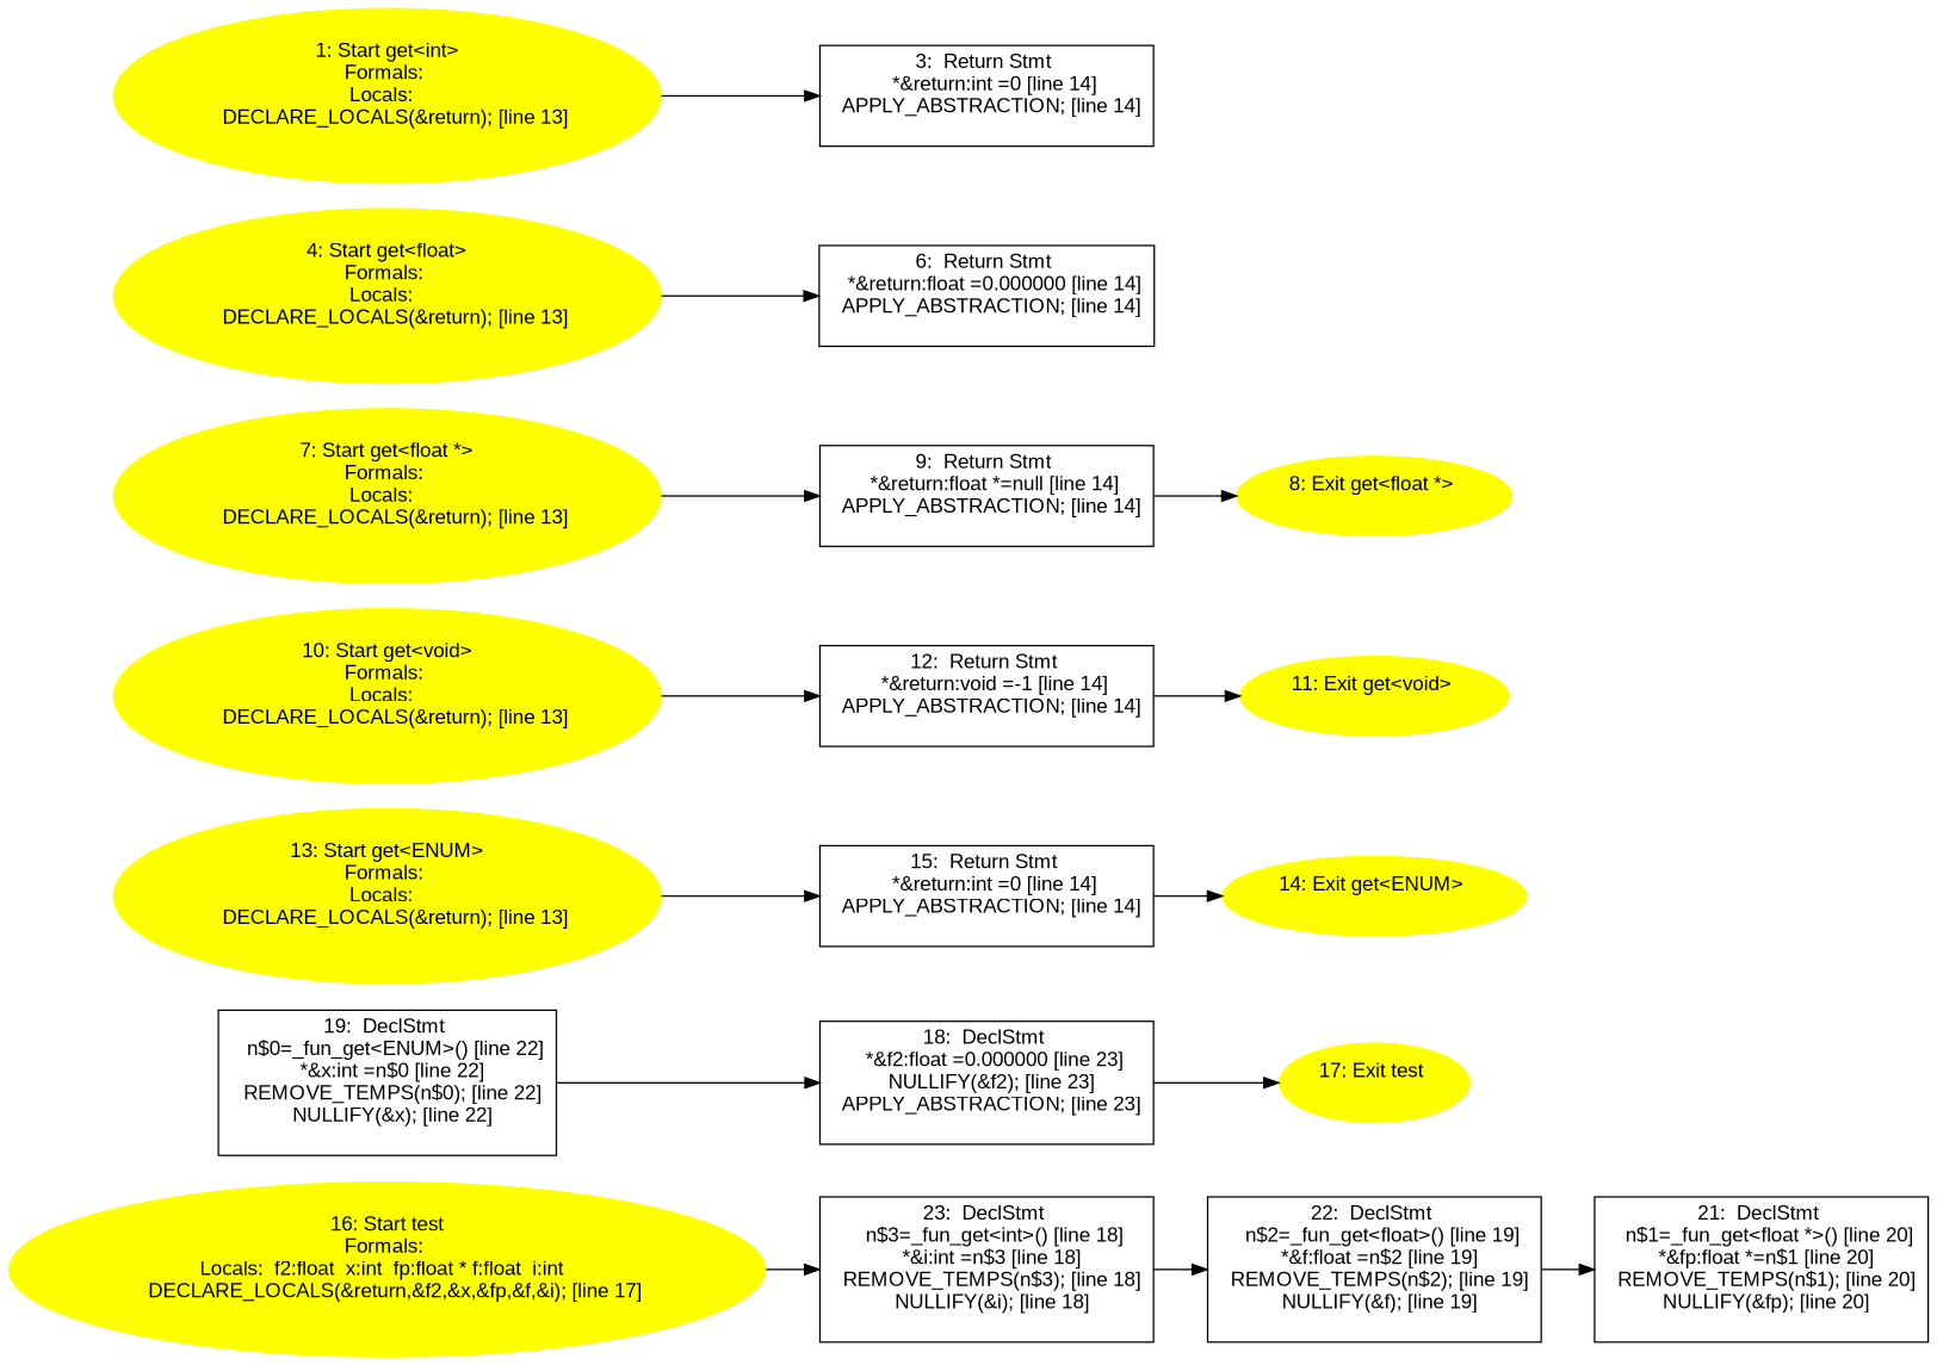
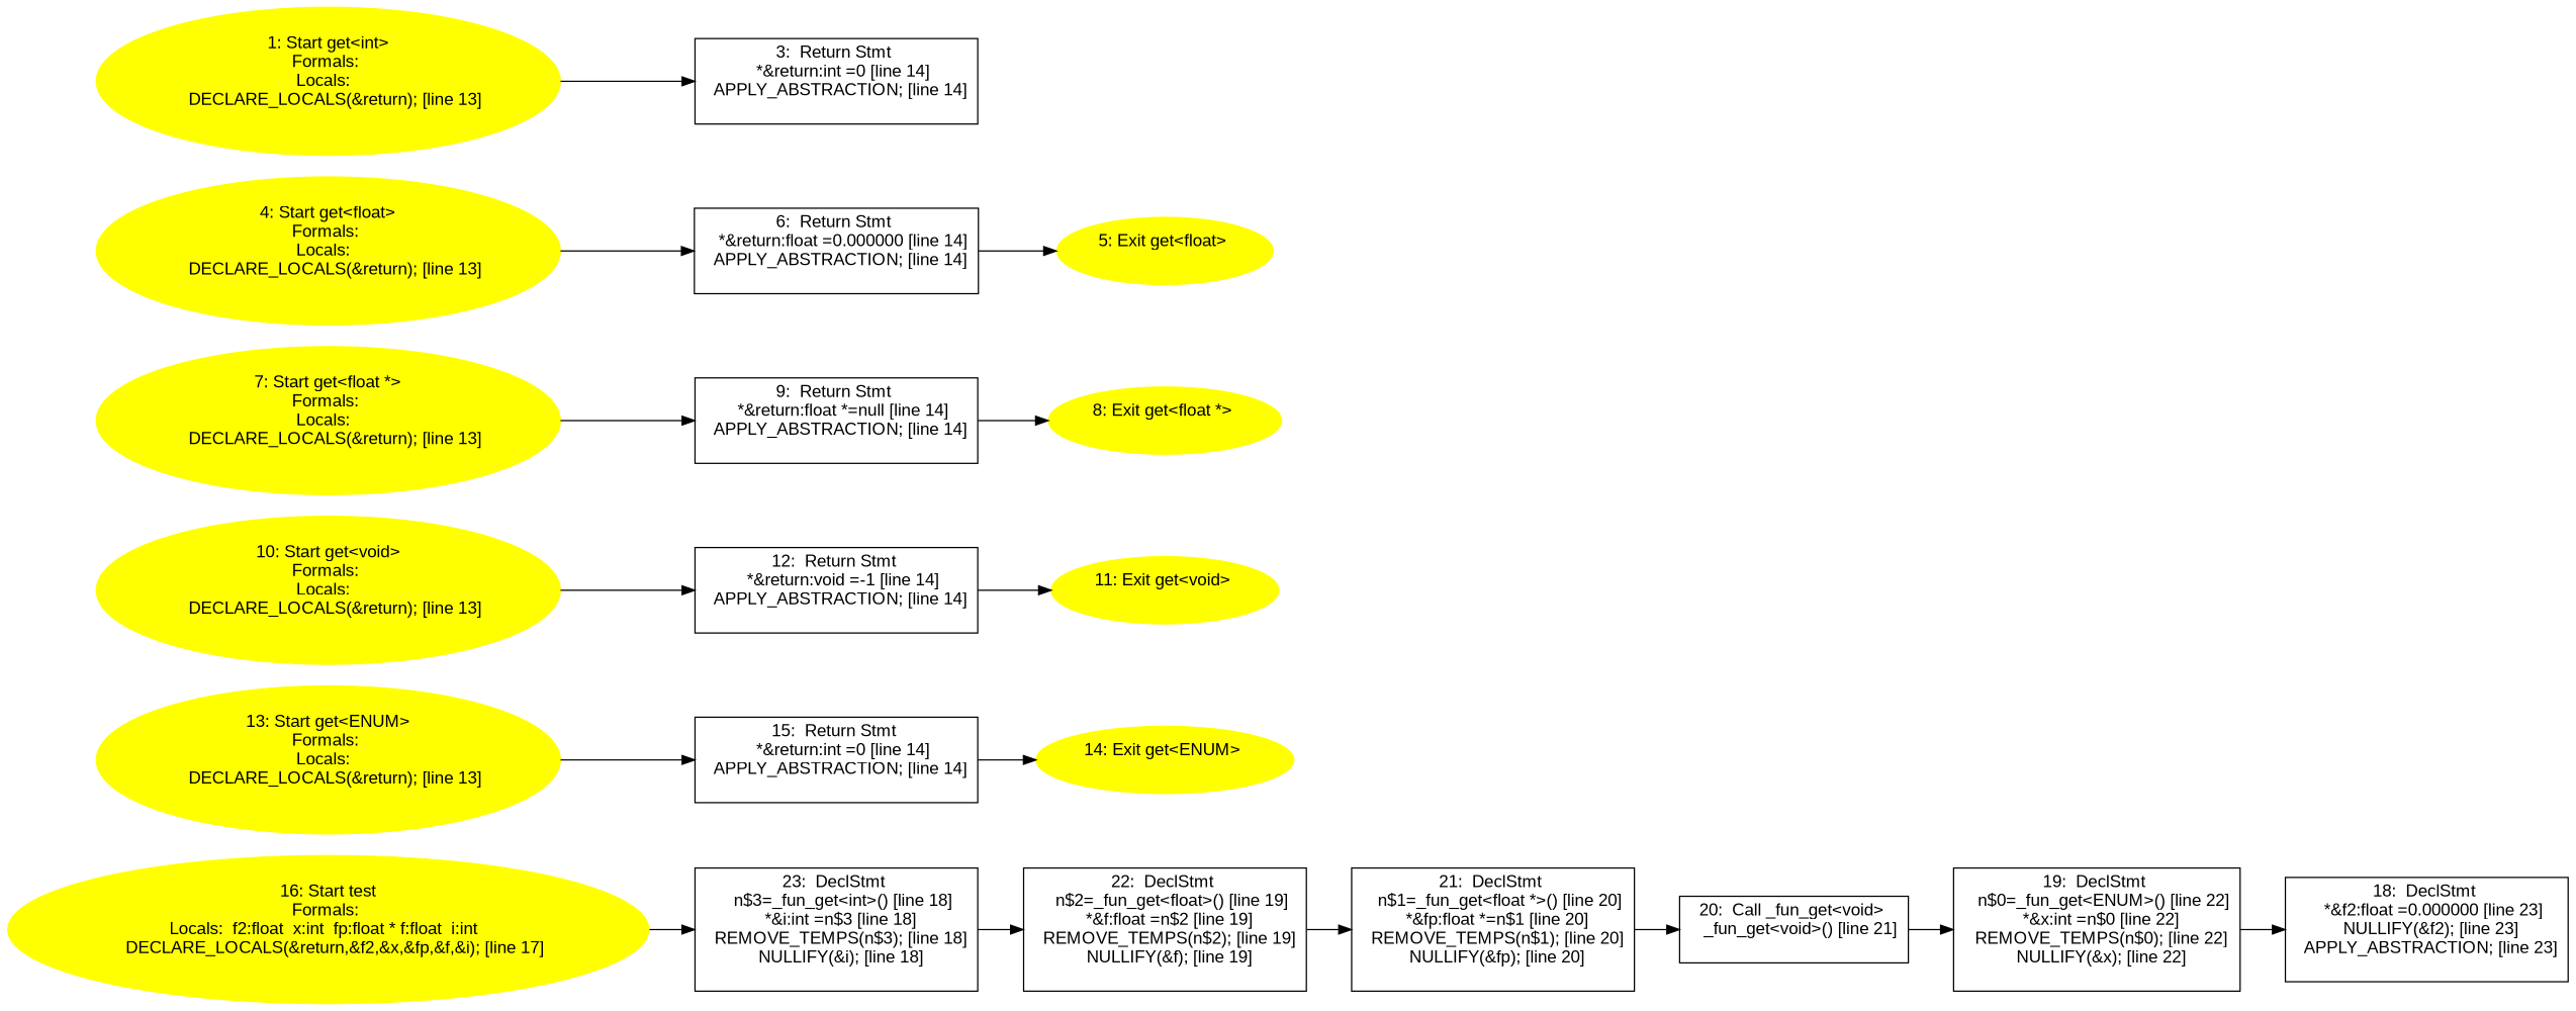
  digraph {
    fontname="Liberation Sans"
    rankdir=LR
    node [fontname="Liberation Sans"]
    edge [fontname="Liberation Sans"]
    n1 [label="23:  DeclStmt \n   n$3=_fun_get<int>() [line 18]\n  *&i:int =n$3 [line 18]\n  REMOVE_TEMPS(n$3); [line 18]\n  NULLIFY(&i); [line 18]\n " shape=box]
    n2 [label="22:  DeclStmt \n   n$2=_fun_get<float>() [line 19]\n  *&f:float =n$2 [line 19]\n  REMOVE_TEMPS(n$2); [line 19]\n  NULLIFY(&f); [line 19]\n " shape=box]
    n3 [label="21:  DeclStmt \n   n$1=_fun_get<float *>() [line 20]\n  *&fp:float *=n$1 [line 20]\n  REMOVE_TEMPS(n$1); [line 20]\n  NULLIFY(&fp); [line 20]\n " shape=box]
+   n4 [label="20:  Call _fun_get<void> \n   _fun_get<void>() [line 21]\n " shape=box]
    n5 [label="19:  DeclStmt \n   n$0=_fun_get<ENUM>() [line 22]\n  *&x:int =n$0 [line 22]\n  REMOVE_TEMPS(n$0); [line 22]\n  NULLIFY(&x); [line 22]\n " shape=box]
    n6 [label="18:  DeclStmt \n   *&f2:float =0.000000 [line 23]\n  NULLIFY(&f2); [line 23]\n  APPLY_ABSTRACTION; [line 23]\n " shape=box]
-   n7 [color=yellow label="17: Exit test \n  " style=filled]
    n8 [color=yellow label="16: Start test\nFormals: \nLocals:  f2:float  x:int  fp:float * f:float  i:int  \n   DECLARE_LOCALS(&return,&f2,&x,&fp,&f,&i); [line 17]\n " style=filled]
    n9 [label="15:  Return Stmt \n   *&return:int =0 [line 14]\n  APPLY_ABSTRACTION; [line 14]\n " shape=box]
    n10 [color=yellow label="14: Exit get<ENUM> \n  " style=filled]
    n11 [color=yellow label="13: Start get<ENUM>\nFormals: \nLocals:  \n   DECLARE_LOCALS(&return); [line 13]\n " style=filled]
    n12 [label="12:  Return Stmt \n   *&return:void =-1 [line 14]\n  APPLY_ABSTRACTION; [line 14]\n " shape=box]
    n13 [color=yellow label="11: Exit get<void> \n  " style=filled]
    n14 [color=yellow label="10: Start get<void>\nFormals: \nLocals:  \n   DECLARE_LOCALS(&return); [line 13]\n " style=filled]
    n15 [label="9:  Return Stmt \n   *&return:float *=null [line 14]\n  APPLY_ABSTRACTION; [line 14]\n " shape=box]
    n16 [color=yellow label="8: Exit get<float *> \n  " style=filled]
    n17 [color=yellow label="7: Start get<float *>\nFormals: \nLocals:  \n   DECLARE_LOCALS(&return); [line 13]\n " style=filled]
    n18 [label="6:  Return Stmt \n   *&return:float =0.000000 [line 14]\n  APPLY_ABSTRACTION; [line 14]\n " shape=box]
+   n19 [color=yellow label="5: Exit get<float> \n  " style=filled]
    n20 [color=yellow label="4: Start get<float>\nFormals: \nLocals:  \n   DECLARE_LOCALS(&return); [line 13]\n " style=filled]
    n21 [label="3:  Return Stmt \n   *&return:int =0 [line 14]\n  APPLY_ABSTRACTION; [line 14]\n " shape=box]
    n22 [color=yellow label="1: Start get<int>\nFormals: \nLocals:  \n   DECLARE_LOCALS(&return); [line 13]\n " style=filled]
    n1 -> n2
    n2 -> n3
+   n3 -> n4
+   n4 -> n5
    n5 -> n6
-   n6 -> n7
    n8 -> n1
    n9 -> n10
    n11 -> n9
    n12 -> n13
    n14 -> n12
    n15 -> n16
    n17 -> n15
+   n18 -> n19
    n20 -> n18
    n22 -> n21
  }
